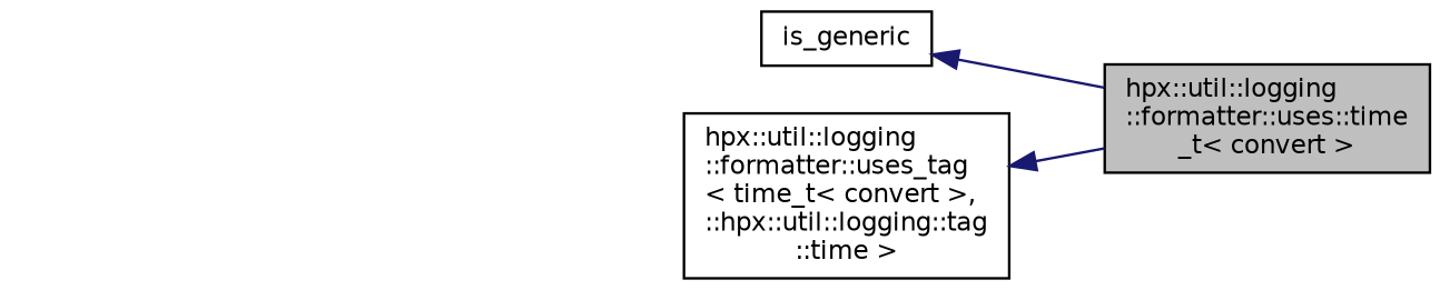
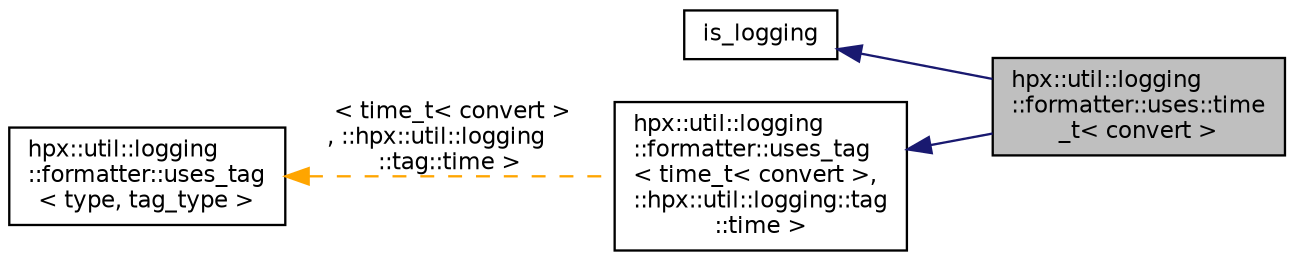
  digraph {
    rankdir=LR
    node [color=black fillcolor=white fontname=Helvetica fontsize=10 shape=record style=filled]
    edge [color=midnightblue dir=back fontname=Helvetica fontsize=10 labelfontname=Helvetica labelfontsize=10 style=solid]
    n1 [fillcolor=grey75 fontcolor=black height=0.2 label="hpx::util::logging\l::formatter::uses::time\l_t\< convert \>" width=0.4]
-   n2 [height=0.2 label=is_generic width=0.4]
+   n2 [height=0.2 label=is_logging width=0.4]
    n3 [height=0.2 label="hpx::util::logging\l::formatter::uses_tag\l\< time_t\< convert \>, \l::hpx::util::logging::tag\l::time \>" width=0.4]
+   n4 [height=0.2 label="hpx::util::logging\l::formatter::uses_tag\l\< type, tag_type \>" width=0.4]
    n2 -> n1
    n3 -> n1
+   n4 -> n3 [color=orange label=" \< time_t\< convert \>\l, ::hpx::util::logging\l::tag::time \>" style=dashed]
  }
